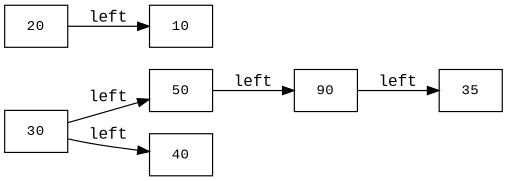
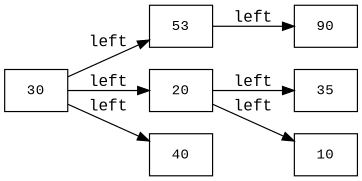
  digraph {
    fontname="Liberation Mono"
    rankdir=LR
    node [fontname="Liberation Mono" fontsize=12 shape=record]
    edge [fontname="Liberation Mono"]
-   50
+   50 [label=53]
    90
    30
    20
    40
    35
    10
    50 -> 90 [label=left]
-   90 -> 35 [label=left]
+   20 -> 35 [label=left]
    30 -> 50 [label=left]
+   30 -> 20 [label=left]
    30 -> 40 [label=left]
    20 -> 10 [label=left]
  }
